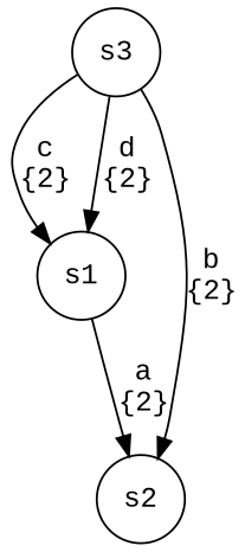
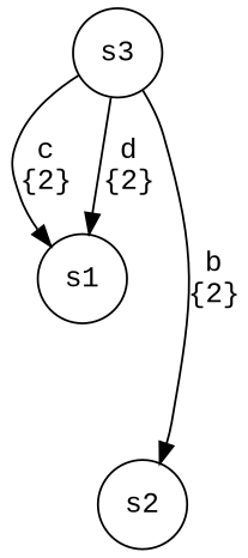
  digraph {
    fontname="Liberation Mono"
    node [fontname="Liberation Mono" shape=circle]
    edge [fontname="Liberation Mono"]
    n1 [label=<s1>]
    n2 [label=<s2>]
    n3 [label=<s3>]
-   n1 -> n2 [label=<a<br/>{2}>]
    n3 -> n1 [label=<c<br/>{2}>]
    n3 -> n1 [label=<d<br/>{2}>]
    n3 -> n2 [label=<b<br/>{2}>]
  }
